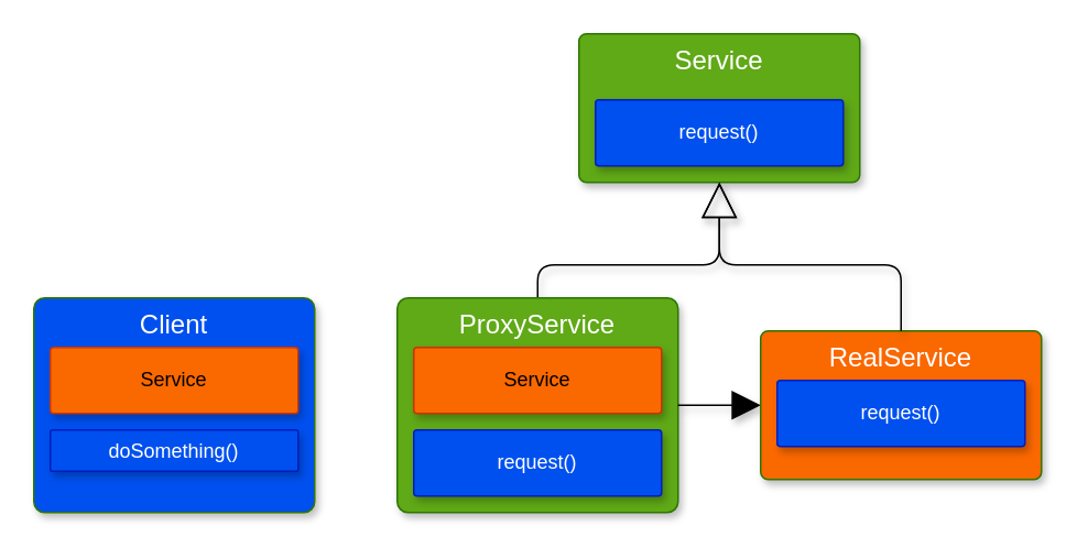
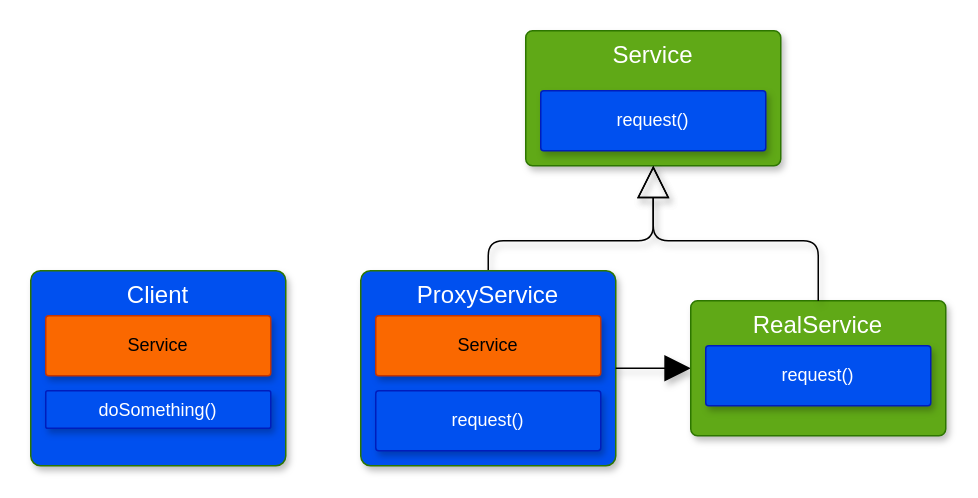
  <mxCell id="0" />
  <mxCell id="1" parent="0" />
  <mxCell id="2" value="&lt;font style=&quot;font-size: 16px&quot;&gt;Service&lt;/font&gt;" style="rounded=1;whiteSpace=wrap;html=1;arcSize=5;verticalAlign=top;fillColor=#60a917;strokeColor=#2D7600;fontColor=#ffffff;shadow=1;" vertex="1" parent="1"><mxGeometry x="350" y="20" width="170" height="90" as="geometry" /></mxCell>
  <mxCell id="3" value="request()" style="rounded=1;whiteSpace=wrap;html=1;arcSize=5;fillColor=#0050ef;strokeColor=#001DBC;fontColor=#ffffff;shadow=1;" vertex="1" parent="1"><mxGeometry x="360" y="60" width="150" height="40" as="geometry" /></mxCell>
  <mxCell id="4" style="edgeStyle=orthogonalEdgeStyle;html=1;exitX=0.5;exitY=0;exitDx=0;exitDy=0;entryX=0.5;entryY=1;entryDx=0;entryDy=0;endArrow=block;endFill=0;endSize=19;shadow=1;" edge="1" parent="1" source="5" target="2"><mxGeometry relative="1" as="geometry"><Array as="points"><mxPoint x="325" y="160" /><mxPoint x="435" y="160" /></Array></mxGeometry></mxCell>
- <mxCell id="5" value="&lt;font style=&quot;font-size: 16px&quot;&gt;ProxyService&lt;/font&gt;" style="rounded=1;whiteSpace=wrap;html=1;arcSize=5;verticalAlign=top;fillColor=#60a917;strokeColor=#2D7600;fontColor=#ffffff;shadow=1;" vertex="1" parent="1"><mxGeometry x="240" y="180" width="170" height="130" as="geometry" /></mxCell>
+ <mxCell id="5" value="&lt;font style=&quot;font-size: 16px&quot;&gt;ProxyService&lt;/font&gt;" style="rounded=1;whiteSpace=wrap;html=1;arcSize=5;verticalAlign=top;fillColor=#0050ef;strokeColor=#2D7600;fontColor=#ffffff;shadow=1;" vertex="1" parent="1"><mxGeometry x="240" y="180" width="170" height="130" as="geometry" /></mxCell>
  <mxCell id="6" value="request()" style="rounded=1;whiteSpace=wrap;html=1;arcSize=5;fillColor=#0050ef;strokeColor=#001DBC;fontColor=#ffffff;shadow=1;" vertex="1" parent="1"><mxGeometry x="250" y="260" width="150" height="40" as="geometry" /></mxCell>
  <mxCell id="7" value="Service" style="rounded=1;whiteSpace=wrap;html=1;arcSize=5;fillColor=#fa6800;strokeColor=#C73500;fontColor=#000000;shadow=1;" vertex="1" parent="1"><mxGeometry x="250" y="210" width="150" height="40" as="geometry" /></mxCell>
  <mxCell id="8" style="edgeStyle=none;html=1;entryX=0;entryY=0.5;entryDx=0;entryDy=0;endArrow=block;endFill=1;endSize=15;shadow=1;exitX=1;exitY=0.5;exitDx=0;exitDy=0;" edge="1" parent="1" source="5"><mxGeometry relative="1" as="geometry"><mxPoint x="430" y="290" as="sourcePoint" /><mxPoint x="460" y="245" as="targetPoint" /></mxGeometry></mxCell>
  <mxCell id="9" value="&lt;font style=&quot;font-size: 16px&quot;&gt;Client&lt;/font&gt;" style="rounded=1;whiteSpace=wrap;html=1;arcSize=5;verticalAlign=top;fillColor=#0050ef;strokeColor=#2D7600;fontColor=#ffffff;shadow=1;" vertex="1" parent="1"><mxGeometry y="180" width="170" height="130" as="geometry" x="20" /></mxCell>
  <mxCell id="10" value="Service" style="rounded=1;whiteSpace=wrap;html=1;arcSize=5;fillColor=#fa6800;strokeColor=#C73500;fontColor=#000000;shadow=1;" vertex="1" parent="1"><mxGeometry x="30" y="210" width="150" height="40" as="geometry" /></mxCell>
  <mxCell id="11" value="doSomething()" style="rounded=1;whiteSpace=wrap;html=1;arcSize=5;fillColor=#0050ef;strokeColor=#001DBC;fontColor=#ffffff;shadow=1;" vertex="1" parent="1"><mxGeometry x="30" y="260" width="150" height="25" as="geometry" /></mxCell>
- <mxCell id="12" value="&lt;font style=&quot;font-size: 16px&quot;&gt;RealService&lt;/font&gt;" style="rounded=1;whiteSpace=wrap;html=1;arcSize=5;verticalAlign=top;fillColor=#fa6800;strokeColor=#2D7600;fontColor=#ffffff;shadow=1;" vertex="1" parent="1"><mxGeometry x="460" y="200" width="170" height="90" as="geometry" /></mxCell>
+ <mxCell id="12" value="&lt;font style=&quot;font-size: 16px&quot;&gt;RealService&lt;/font&gt;" style="rounded=1;whiteSpace=wrap;html=1;arcSize=5;verticalAlign=top;fillColor=#60a917;strokeColor=#2D7600;fontColor=#ffffff;shadow=1;" vertex="1" parent="1"><mxGeometry x="460" y="200" width="170" height="90" as="geometry" /></mxCell>
  <mxCell id="13" value="request()" style="rounded=1;whiteSpace=wrap;html=1;arcSize=5;fillColor=#0050ef;strokeColor=#001DBC;fontColor=#ffffff;shadow=1;" vertex="1" parent="1"><mxGeometry x="470" y="230" width="150" height="40" as="geometry" /></mxCell>
  <mxCell id="14" style="edgeStyle=orthogonalEdgeStyle;html=1;exitX=0.5;exitY=0;exitDx=0;exitDy=0;entryX=0.5;entryY=1;entryDx=0;entryDy=0;endArrow=block;endFill=0;endSize=19;shadow=1;" edge="1" parent="1" source="12" target="2"><mxGeometry relative="1" as="geometry"><mxPoint x="335" y="190" as="sourcePoint" /><mxPoint x="335" y="110" as="targetPoint" /><Array as="points"><mxPoint x="545" y="160" /><mxPoint x="435" y="160" /></Array></mxGeometry></mxCell>
